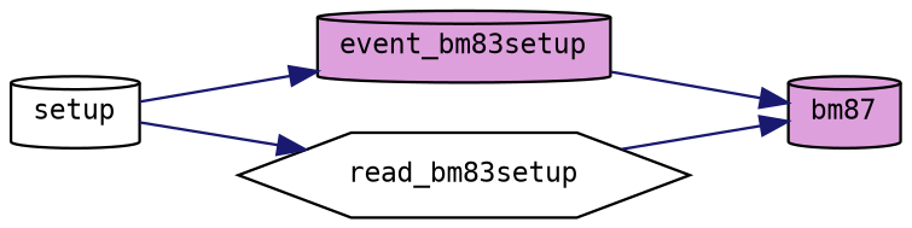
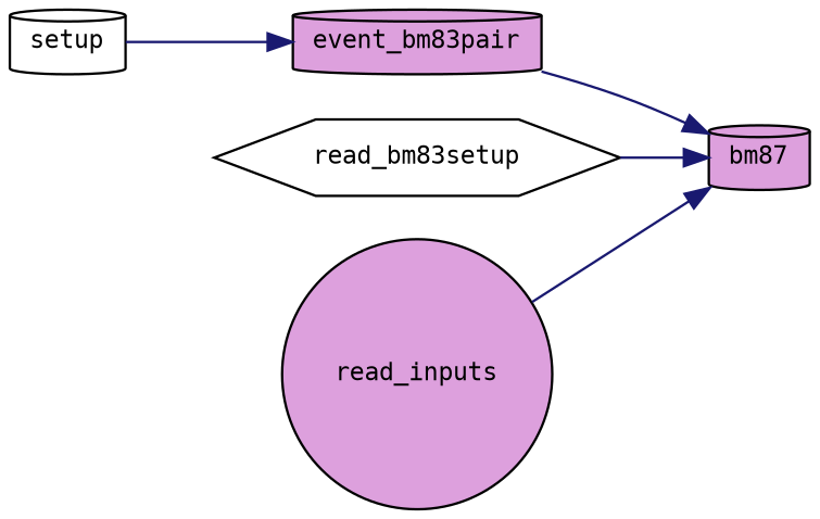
  digraph {
    fontname="DejaVu Sans Mono"
    rankdir=RL
    node [color=black fillcolor=plum fontname="DejaVu Sans Mono" fontsize=10 shape=cylinder style=filled]
    edge [color=midnightblue dir=back fontname="DejaVu Sans Mono" fontsize=10 labelfontname=Helvetica labelfontsize=10 style=solid]
    n1 [fontcolor=black height=0.2 label=bm87 width=0.4]
-   n2 [height=0.2 label=event_bm83setup width=0.4]
+   n2 [height=0.2 label=event_bm83pair width=0.4]
    n3 [fillcolor=white height=0.2 label=read_bm83setup shape=hexagon width=0.4]
+   n4 [height=0.2 label=read_inputs shape=circle width=0.4]
    n5 [fillcolor=white height=0.2 label=setup width=0.4]
    n1 -> n2
    n1 -> n3
+   n1 -> n4
    n2 -> n5
-   n3 -> n5
  }
